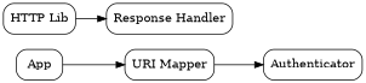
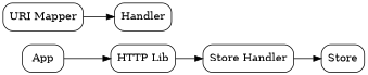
  digraph {
    rankdir=LR
    node [shape=rect style=rounded]
    App
    "URI Mapper"
-   Authenticator
+   Authenticator [label=Handler]
    "HTTP Lib"
-   "Response Handler"
-   App -> "URI Mapper"
+   "Response Handler" [label="Store Handler"]
+   Store
+   App -> "HTTP Lib"
    "URI Mapper" -> Authenticator
    "HTTP Lib" -> "Response Handler"
+   "Response Handler" -> Store
  }
